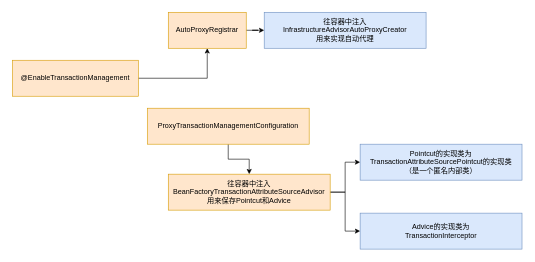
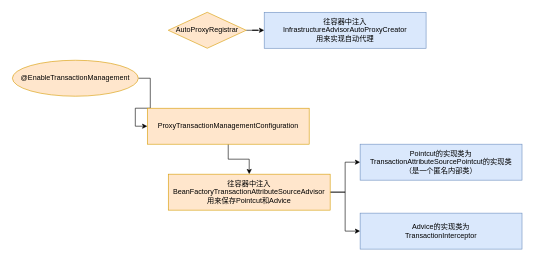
  <mxCell id="0" />
  <mxCell id="1" parent="0" />
- <mxCell id="2" style="edgeStyle=orthogonalEdgeStyle;rounded=0;orthogonalLoop=1;jettySize=auto;html=1;exitX=1;exitY=0.5;exitDx=0;exitDy=0;" edge="1" parent="1" source="3" target="5"><mxGeometry relative="1" as="geometry" /></mxCell>
- <mxCell id="3" value="@EnableTransactionManagement" style="rounded=0;whiteSpace=wrap;html=1;fillColor=#ffe6cc;strokeColor=#d79b00;" vertex="1" parent="1"><mxGeometry x="20" y="100" width="210" height="60" as="geometry" /></mxCell>
+ <mxCell id="2" style="edgeStyle=orthogonalEdgeStyle;rounded=0;orthogonalLoop=1;jettySize=auto;html=1;exitX=1;exitY=0.5;exitDx=0;exitDy=0;entryX=0;entryY=0.5;entryDx=0;entryDy=0;" edge="1" parent="1" source="3" target="7"><mxGeometry relative="1" as="geometry" /></mxCell>
+ <mxCell id="3" value="@EnableTransactionManagement" style="ellipse;whiteSpace=wrap;html=1;fillColor=#ffe6cc;strokeColor=#d79b00;" vertex="1" parent="1"><mxGeometry x="20" y="100" width="210" height="60" as="geometry" /></mxCell>
  <mxCell id="4" style="edgeStyle=orthogonalEdgeStyle;rounded=0;orthogonalLoop=1;jettySize=auto;html=1;exitX=1;exitY=0.5;exitDx=0;exitDy=0;" edge="1" parent="1" source="5" target="8"><mxGeometry relative="1" as="geometry" /></mxCell>
- <mxCell id="5" value="AutoProxyRegistrar" style="rounded=0;whiteSpace=wrap;html=1;fillColor=#ffe6cc;strokeColor=#d79b00;" vertex="1" parent="1"><mxGeometry x="280" y="20" width="130" height="60" as="geometry" /></mxCell>
+ <mxCell id="5" value="AutoProxyRegistrar" style="rhombus;whiteSpace=wrap;html=1;fillColor=#ffe6cc;strokeColor=#d79b00;" vertex="1" parent="1"><mxGeometry x="280" y="20" width="130" height="60" as="geometry" /></mxCell>
  <mxCell id="6" style="edgeStyle=orthogonalEdgeStyle;rounded=0;orthogonalLoop=1;jettySize=auto;html=1;exitX=0.5;exitY=1;exitDx=0;exitDy=0;entryX=0.5;entryY=0;entryDx=0;entryDy=0;" edge="1" parent="1" source="7" target="11"><mxGeometry relative="1" as="geometry" /></mxCell>
  <mxCell id="7" value="ProxyTransactionManagementConfiguration" style="rounded=0;whiteSpace=wrap;html=1;fillColor=#ffe6cc;strokeColor=#d79b00;" vertex="1" parent="1"><mxGeometry x="245" y="180" width="270" height="60" as="geometry" /></mxCell>
  <mxCell id="8" value="往容器中注入InfrastructureAdvisorAutoProxyCreator&lt;br&gt;用来实现自动代理" style="rounded=0;whiteSpace=wrap;html=1;fillColor=#dae8fc;strokeColor=#6c8ebf;" vertex="1" parent="1"><mxGeometry x="440" y="20" width="270" height="60" as="geometry" /></mxCell>
  <mxCell id="9" style="edgeStyle=orthogonalEdgeStyle;rounded=0;orthogonalLoop=1;jettySize=auto;html=1;exitX=1;exitY=0.5;exitDx=0;exitDy=0;entryX=0;entryY=0.5;entryDx=0;entryDy=0;" edge="1" parent="1" source="11" target="12"><mxGeometry relative="1" as="geometry" /></mxCell>
  <mxCell id="10" style="edgeStyle=orthogonalEdgeStyle;rounded=0;orthogonalLoop=1;jettySize=auto;html=1;exitX=1;exitY=0.5;exitDx=0;exitDy=0;entryX=0;entryY=0.5;entryDx=0;entryDy=0;" edge="1" parent="1" source="11" target="13"><mxGeometry relative="1" as="geometry" /></mxCell>
  <mxCell id="11" value="往容器中注入BeanFactoryTransactionAttributeSourceAdvisor&lt;br&gt;用来保存Pointcut和Advice" style="rounded=0;whiteSpace=wrap;html=1;fillColor=#ffe6cc;strokeColor=#d79b00;" vertex="1" parent="1"><mxGeometry x="280" y="290" width="270" height="60" as="geometry" /></mxCell>
  <mxCell id="12" value="&lt;span&gt;Pointcut的实现类为&lt;br&gt;TransactionAttributeSourcePointcut的实现类&lt;br&gt;（是一个匿名内部类）&lt;br&gt;&lt;/span&gt;" style="rounded=0;whiteSpace=wrap;html=1;fillColor=#dae8fc;strokeColor=#6c8ebf;" vertex="1" parent="1"><mxGeometry x="600" y="240" width="270" height="60" as="geometry" /></mxCell>
  <mxCell id="13" value="Advice&lt;span&gt;的实现类为&lt;br&gt;TransactionInterceptor&lt;br&gt;&lt;/span&gt;" style="rounded=0;whiteSpace=wrap;html=1;fillColor=#dae8fc;strokeColor=#6c8ebf;" vertex="1" parent="1"><mxGeometry x="600" y="355" width="270" height="60" as="geometry" /></mxCell>
